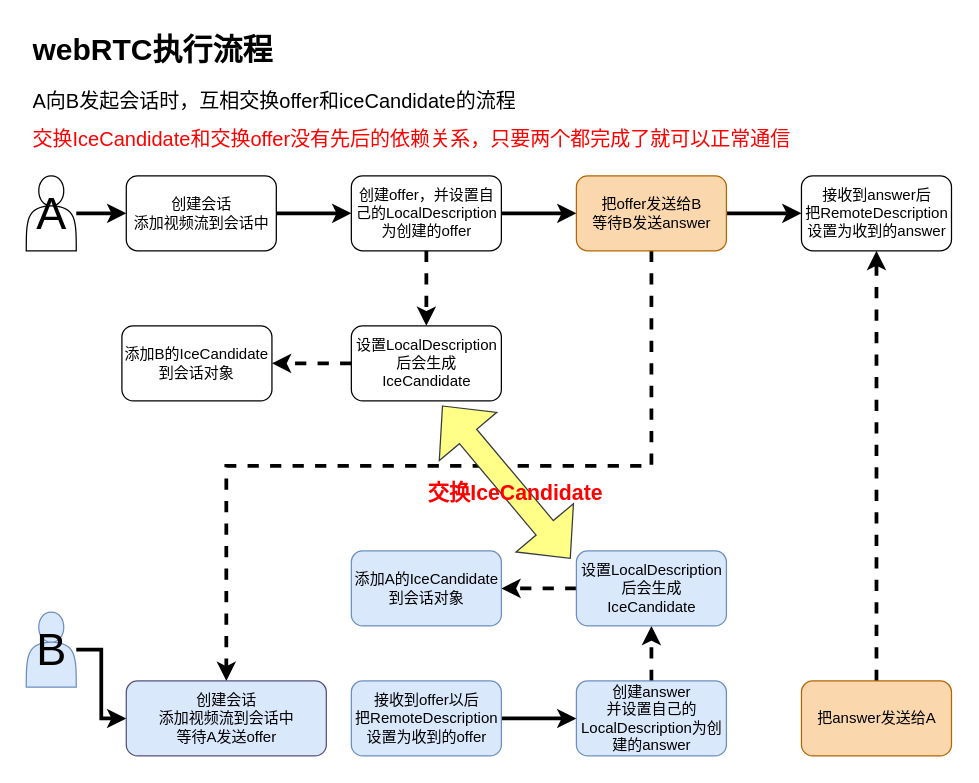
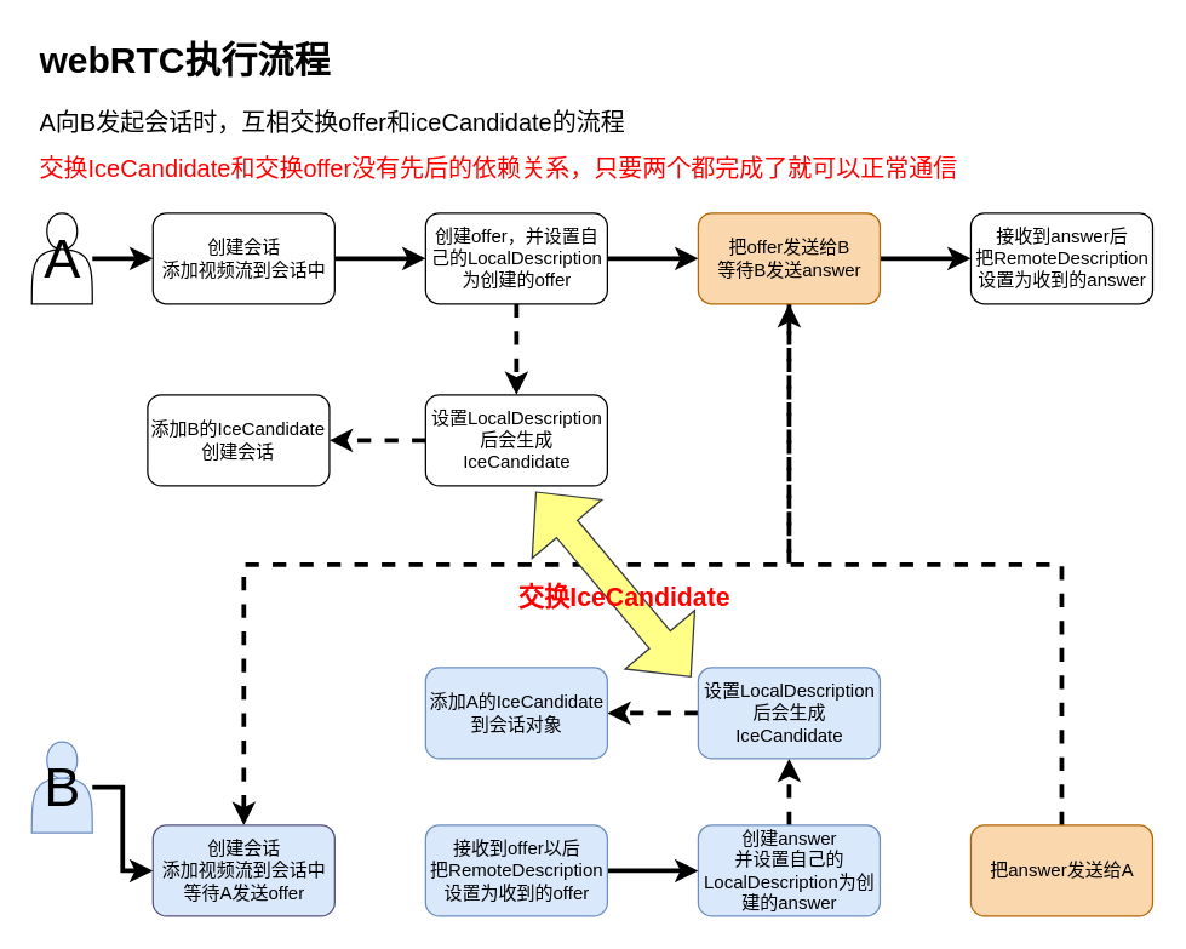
  <mxCell id="0" />
  <mxCell id="1" parent="0" />
  <mxCell id="2" style="edgeStyle=orthogonalEdgeStyle;rounded=0;orthogonalLoop=1;jettySize=auto;html=1;exitX=1;exitY=0.5;exitDx=0;exitDy=0;strokeWidth=3;entryX=0;entryY=0.5;entryDx=0;entryDy=0;" parent="1" source="3" target="11" edge="1"><mxGeometry relative="1" as="geometry"><mxPoint x="417" y="180" as="targetPoint" /></mxGeometry></mxCell>
  <mxCell id="3" value="创建会话&lt;br&gt;添加视频流到会话中" style="rounded=1;whiteSpace=wrap;html=1;" parent="1" vertex="1"><mxGeometry x="100.5" y="140" width="120" height="60" as="geometry" /></mxCell>
  <mxCell id="4" value="" style="edgeStyle=orthogonalEdgeStyle;rounded=0;orthogonalLoop=1;jettySize=auto;html=1;strokeWidth=3;" parent="1" source="5" target="3" edge="1"><mxGeometry relative="1" as="geometry" /></mxCell>
  <mxCell id="5" value="&lt;font style=&quot;font-size: 36px&quot;&gt;A&lt;/font&gt;" style="shape=actor;whiteSpace=wrap;html=1;" parent="1" vertex="1"><mxGeometry x="20.5" y="140" width="40" height="60" as="geometry" /></mxCell>
  <mxCell id="6" value="" style="edgeStyle=orthogonalEdgeStyle;rounded=0;orthogonalLoop=1;jettySize=auto;html=1;strokeWidth=3;" parent="1" source="7" target="21" edge="1"><mxGeometry relative="1" as="geometry" /></mxCell>
  <mxCell id="7" value="&lt;font style=&quot;font-size: 36px&quot;&gt;B&lt;/font&gt;" style="shape=actor;whiteSpace=wrap;html=1;fillColor=#dae8fc;strokeColor=#6c8ebf;" parent="1" vertex="1"><mxGeometry x="20.5" y="489" width="40" height="60" as="geometry" /></mxCell>
  <mxCell id="8" value="&lt;h1&gt;webRTC执行流程&lt;/h1&gt;&lt;p&gt;&lt;font style=&quot;font-size: 16px&quot;&gt;A向B发起会话时，互相交换offer和iceCandidate的流程&lt;/font&gt;&lt;/p&gt;&lt;p&gt;&lt;span style=&quot;font-size: 16px&quot;&gt;&lt;font color=&quot;#ff0000&quot;&gt;交换IceCandidate和交换offer没有先后的依赖关系，只要两个都完成了就可以正常通信&lt;/font&gt;&lt;/span&gt;&lt;/p&gt;" style="text;html=1;strokeColor=none;fillColor=none;spacing=5;spacingTop=-20;whiteSpace=wrap;overflow=hidden;rounded=0;" parent="1" vertex="1"><mxGeometry x="20.5" y="20" width="626" height="110" as="geometry" /></mxCell>
  <mxCell id="9" value="" style="edgeStyle=orthogonalEdgeStyle;rounded=0;orthogonalLoop=1;jettySize=auto;html=1;strokeWidth=3;" parent="1" source="11" target="14" edge="1"><mxGeometry relative="1" as="geometry" /></mxCell>
  <mxCell id="10" value="" style="edgeStyle=orthogonalEdgeStyle;rounded=0;orthogonalLoop=1;jettySize=auto;html=1;dashed=1;strokeWidth=3;" parent="1" source="11" target="24" edge="1"><mxGeometry relative="1" as="geometry" /></mxCell>
  <mxCell id="11" value="创建offer，并设置自己的LocalDescription&lt;span&gt;为创建的offer&lt;/span&gt;" style="rounded=1;whiteSpace=wrap;html=1;" parent="1" vertex="1"><mxGeometry x="280.5" y="140" width="120" height="60" as="geometry" /></mxCell>
  <mxCell id="12" style="edgeStyle=orthogonalEdgeStyle;rounded=0;orthogonalLoop=1;jettySize=auto;html=1;exitX=0.5;exitY=1;exitDx=0;exitDy=0;entryX=0.5;entryY=0;entryDx=0;entryDy=0;strokeWidth=3;dashed=1;" parent="1" source="14" target="21" edge="1"><mxGeometry relative="1" as="geometry" /></mxCell>
  <mxCell id="13" value="" style="edgeStyle=orthogonalEdgeStyle;rounded=0;orthogonalLoop=1;jettySize=auto;html=1;strokeWidth=3;" parent="1" source="14" target="22" edge="1"><mxGeometry relative="1" as="geometry" /></mxCell>
  <mxCell id="14" value="把offer发送给B&lt;br&gt;等待B发送answer" style="rounded=1;whiteSpace=wrap;html=1;fillColor=#fad7ac;strokeColor=#b46504;" parent="1" vertex="1"><mxGeometry x="460.5" y="140" width="120" height="60" as="geometry" /></mxCell>
  <mxCell id="15" value="" style="edgeStyle=orthogonalEdgeStyle;rounded=0;orthogonalLoop=1;jettySize=auto;html=1;strokeWidth=3;" parent="1" source="16" target="18" edge="1"><mxGeometry relative="1" as="geometry" /></mxCell>
  <mxCell id="16" value="接收到offer以后&lt;br&gt;把RemoteDescription设置为收到的offer" style="rounded=1;whiteSpace=wrap;html=1;fillColor=#dae8fc;strokeColor=#6c8ebf;" parent="1" vertex="1"><mxGeometry x="280.5" y="544" width="120" height="60" as="geometry" /></mxCell>
  <mxCell id="17" value="" style="edgeStyle=orthogonalEdgeStyle;rounded=0;orthogonalLoop=1;jettySize=auto;html=1;dashed=1;strokeWidth=3;" parent="1" source="18" target="26" edge="1"><mxGeometry relative="1" as="geometry" /></mxCell>
  <mxCell id="18" value="创建answer&lt;br&gt;并设置自己的LocalDescription为创建的answer" style="rounded=1;whiteSpace=wrap;html=1;fillColor=#dae8fc;strokeColor=#6c8ebf;" parent="1" vertex="1"><mxGeometry x="460.5" y="544" width="120" height="60" as="geometry" /></mxCell>
- <mxCell id="19" style="edgeStyle=orthogonalEdgeStyle;rounded=0;orthogonalLoop=1;jettySize=auto;html=1;exitX=0.5;exitY=0;exitDx=0;exitDy=0;entryX=0.5;entryY=1;entryDx=0;entryDy=0;strokeWidth=3;dashed=1;" parent="1" source="20" target="22" edge="1"><mxGeometry relative="1" as="geometry" /></mxCell>
+ <mxCell id="19" style="edgeStyle=orthogonalEdgeStyle;rounded=0;orthogonalLoop=1;jettySize=auto;html=1;exitX=0.5;exitY=0;exitDx=0;exitDy=0;strokeWidth=3;dashed=1;" parent="1" source="20" target="14" edge="1"><mxGeometry relative="1" as="geometry" /></mxCell>
  <mxCell id="20" value="把answer发送给A" style="rounded=1;whiteSpace=wrap;html=1;fillColor=#fad7ac;strokeColor=#b46504;" parent="1" vertex="1"><mxGeometry x="640.5" y="544" width="120" height="60" as="geometry" /></mxCell>
- <mxCell id="21" value="创建会话&lt;br&gt;添加视频流到会话中&lt;br&gt;&lt;span style=&quot;white-space: nowrap&quot;&gt;等待A发送offer&lt;br&gt;&lt;/span&gt;" style="rounded=1;whiteSpace=wrap;html=1;fillColor=#DAE8FC;strokeColor=#56517e;" parent="1" vertex="1"><mxGeometry x="100.5" y="544" width="160" height="60" as="geometry" /></mxCell>
+ <mxCell id="21" value="创建会话&lt;br&gt;添加视频流到会话中&lt;br&gt;&lt;span style=&quot;white-space: nowrap&quot;&gt;等待A发送offer&lt;br&gt;&lt;/span&gt;" style="rounded=1;whiteSpace=wrap;html=1;fillColor=#DAE8FC;strokeColor=#56517e;" parent="1" vertex="1"><mxGeometry x="100.5" y="544" width="120" height="60" as="geometry" /></mxCell>
  <mxCell id="22" value="接收到answer后&lt;br&gt;把RemoteDescription设置为收到的answer" style="rounded=1;whiteSpace=wrap;html=1;" parent="1" vertex="1"><mxGeometry x="640.5" y="140" width="120" height="60" as="geometry" /></mxCell>
  <mxCell id="23" value="" style="edgeStyle=orthogonalEdgeStyle;rounded=0;orthogonalLoop=1;jettySize=auto;html=1;dashed=1;strokeWidth=3;" parent="1" source="24" target="29" edge="1"><mxGeometry relative="1" as="geometry" /></mxCell>
  <mxCell id="24" value="设置LocalDescription后会生成&lt;span style=&quot;text-align: left ; white-space: nowrap&quot;&gt;IceCandidate&lt;/span&gt;" style="rounded=1;whiteSpace=wrap;html=1;" parent="1" vertex="1"><mxGeometry x="280.5" y="260" width="120" height="60" as="geometry" /></mxCell>
  <mxCell id="25" value="" style="edgeStyle=orthogonalEdgeStyle;rounded=0;orthogonalLoop=1;jettySize=auto;html=1;dashed=1;strokeWidth=3;" parent="1" source="26" target="30" edge="1"><mxGeometry relative="1" as="geometry" /></mxCell>
  <mxCell id="26" value="设置LocalDescription后会生成&lt;span style=&quot;text-align: left ; white-space: nowrap&quot;&gt;IceCandidate&lt;/span&gt;" style="rounded=1;whiteSpace=wrap;html=1;fillColor=#dae8fc;strokeColor=#6c8ebf;" parent="1" vertex="1"><mxGeometry x="460.5" y="440" width="120" height="60" as="geometry" /></mxCell>
  <mxCell id="27" value="" style="shape=doubleArrow;whiteSpace=wrap;html=1;align=center;fillColor=#ffff88;rotation=50;strokeColor=#36393d;" parent="1" vertex="1"><mxGeometry x="325" y="355" width="159" height="60" as="geometry" /></mxCell>
  <mxCell id="28" value="&lt;span style=&quot;font-size: 17px ; white-space: normal&quot;&gt;&lt;font color=&quot;#ff0000&quot;&gt;&lt;b&gt;交换IceCandidate&lt;/b&gt;&lt;/font&gt;&lt;/span&gt;" style="rounded=0;whiteSpace=wrap;html=1;fillColor=none;align=center;comic=0;strokeColor=none;" parent="1" vertex="1"><mxGeometry x="317" y="380" width="190" height="30" as="geometry" /></mxCell>
- <mxCell id="29" value="添加B的&lt;span style=&quot;text-align: left ; white-space: nowrap&quot;&gt;IceCandidate&lt;/span&gt;&lt;br&gt;到会话对象" style="rounded=1;whiteSpace=wrap;html=1;" parent="1" vertex="1"><mxGeometry x="97" y="260" width="120" height="60" as="geometry" /></mxCell>
+ <mxCell id="29" value="添加B的&lt;span style=&quot;text-align: left ; white-space: nowrap&quot;&gt;IceCandidate&lt;/span&gt;&lt;br&gt;创建会话" style="rounded=1;whiteSpace=wrap;html=1;" parent="1" vertex="1"><mxGeometry x="97" y="260" width="120" height="60" as="geometry" /></mxCell>
  <mxCell id="30" value="添加A的&lt;span style=&quot;text-align: left ; white-space: nowrap&quot;&gt;IceCandidate&lt;/span&gt;&lt;br&gt;到会话对象" style="rounded=1;whiteSpace=wrap;html=1;fillColor=#dae8fc;strokeColor=#6c8ebf;" parent="1" vertex="1"><mxGeometry x="280.5" y="440" width="120" height="60" as="geometry" /></mxCell>
